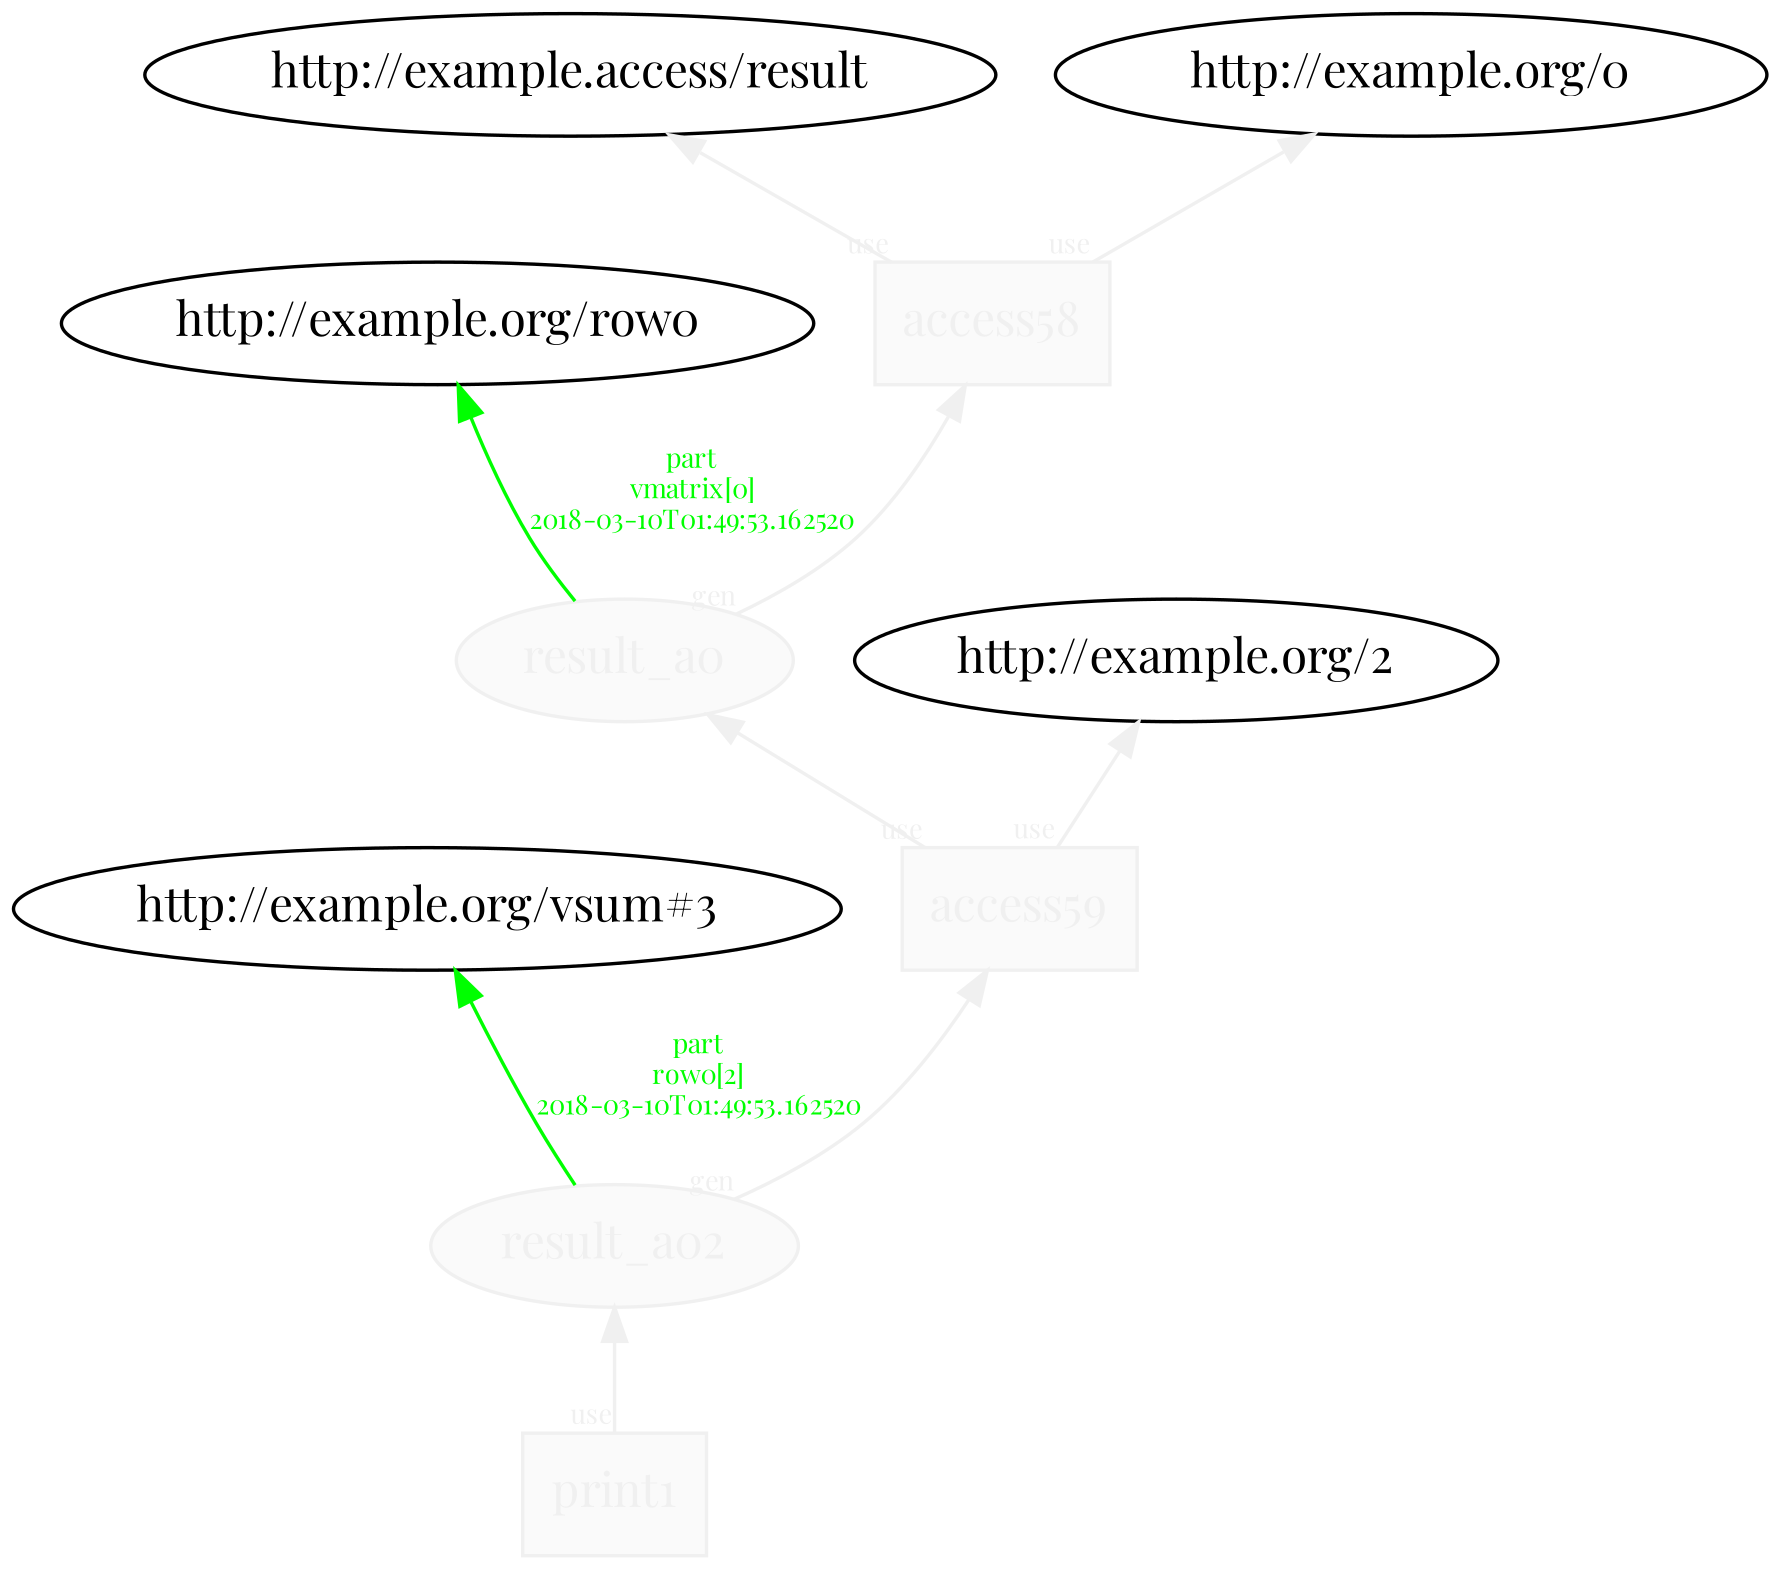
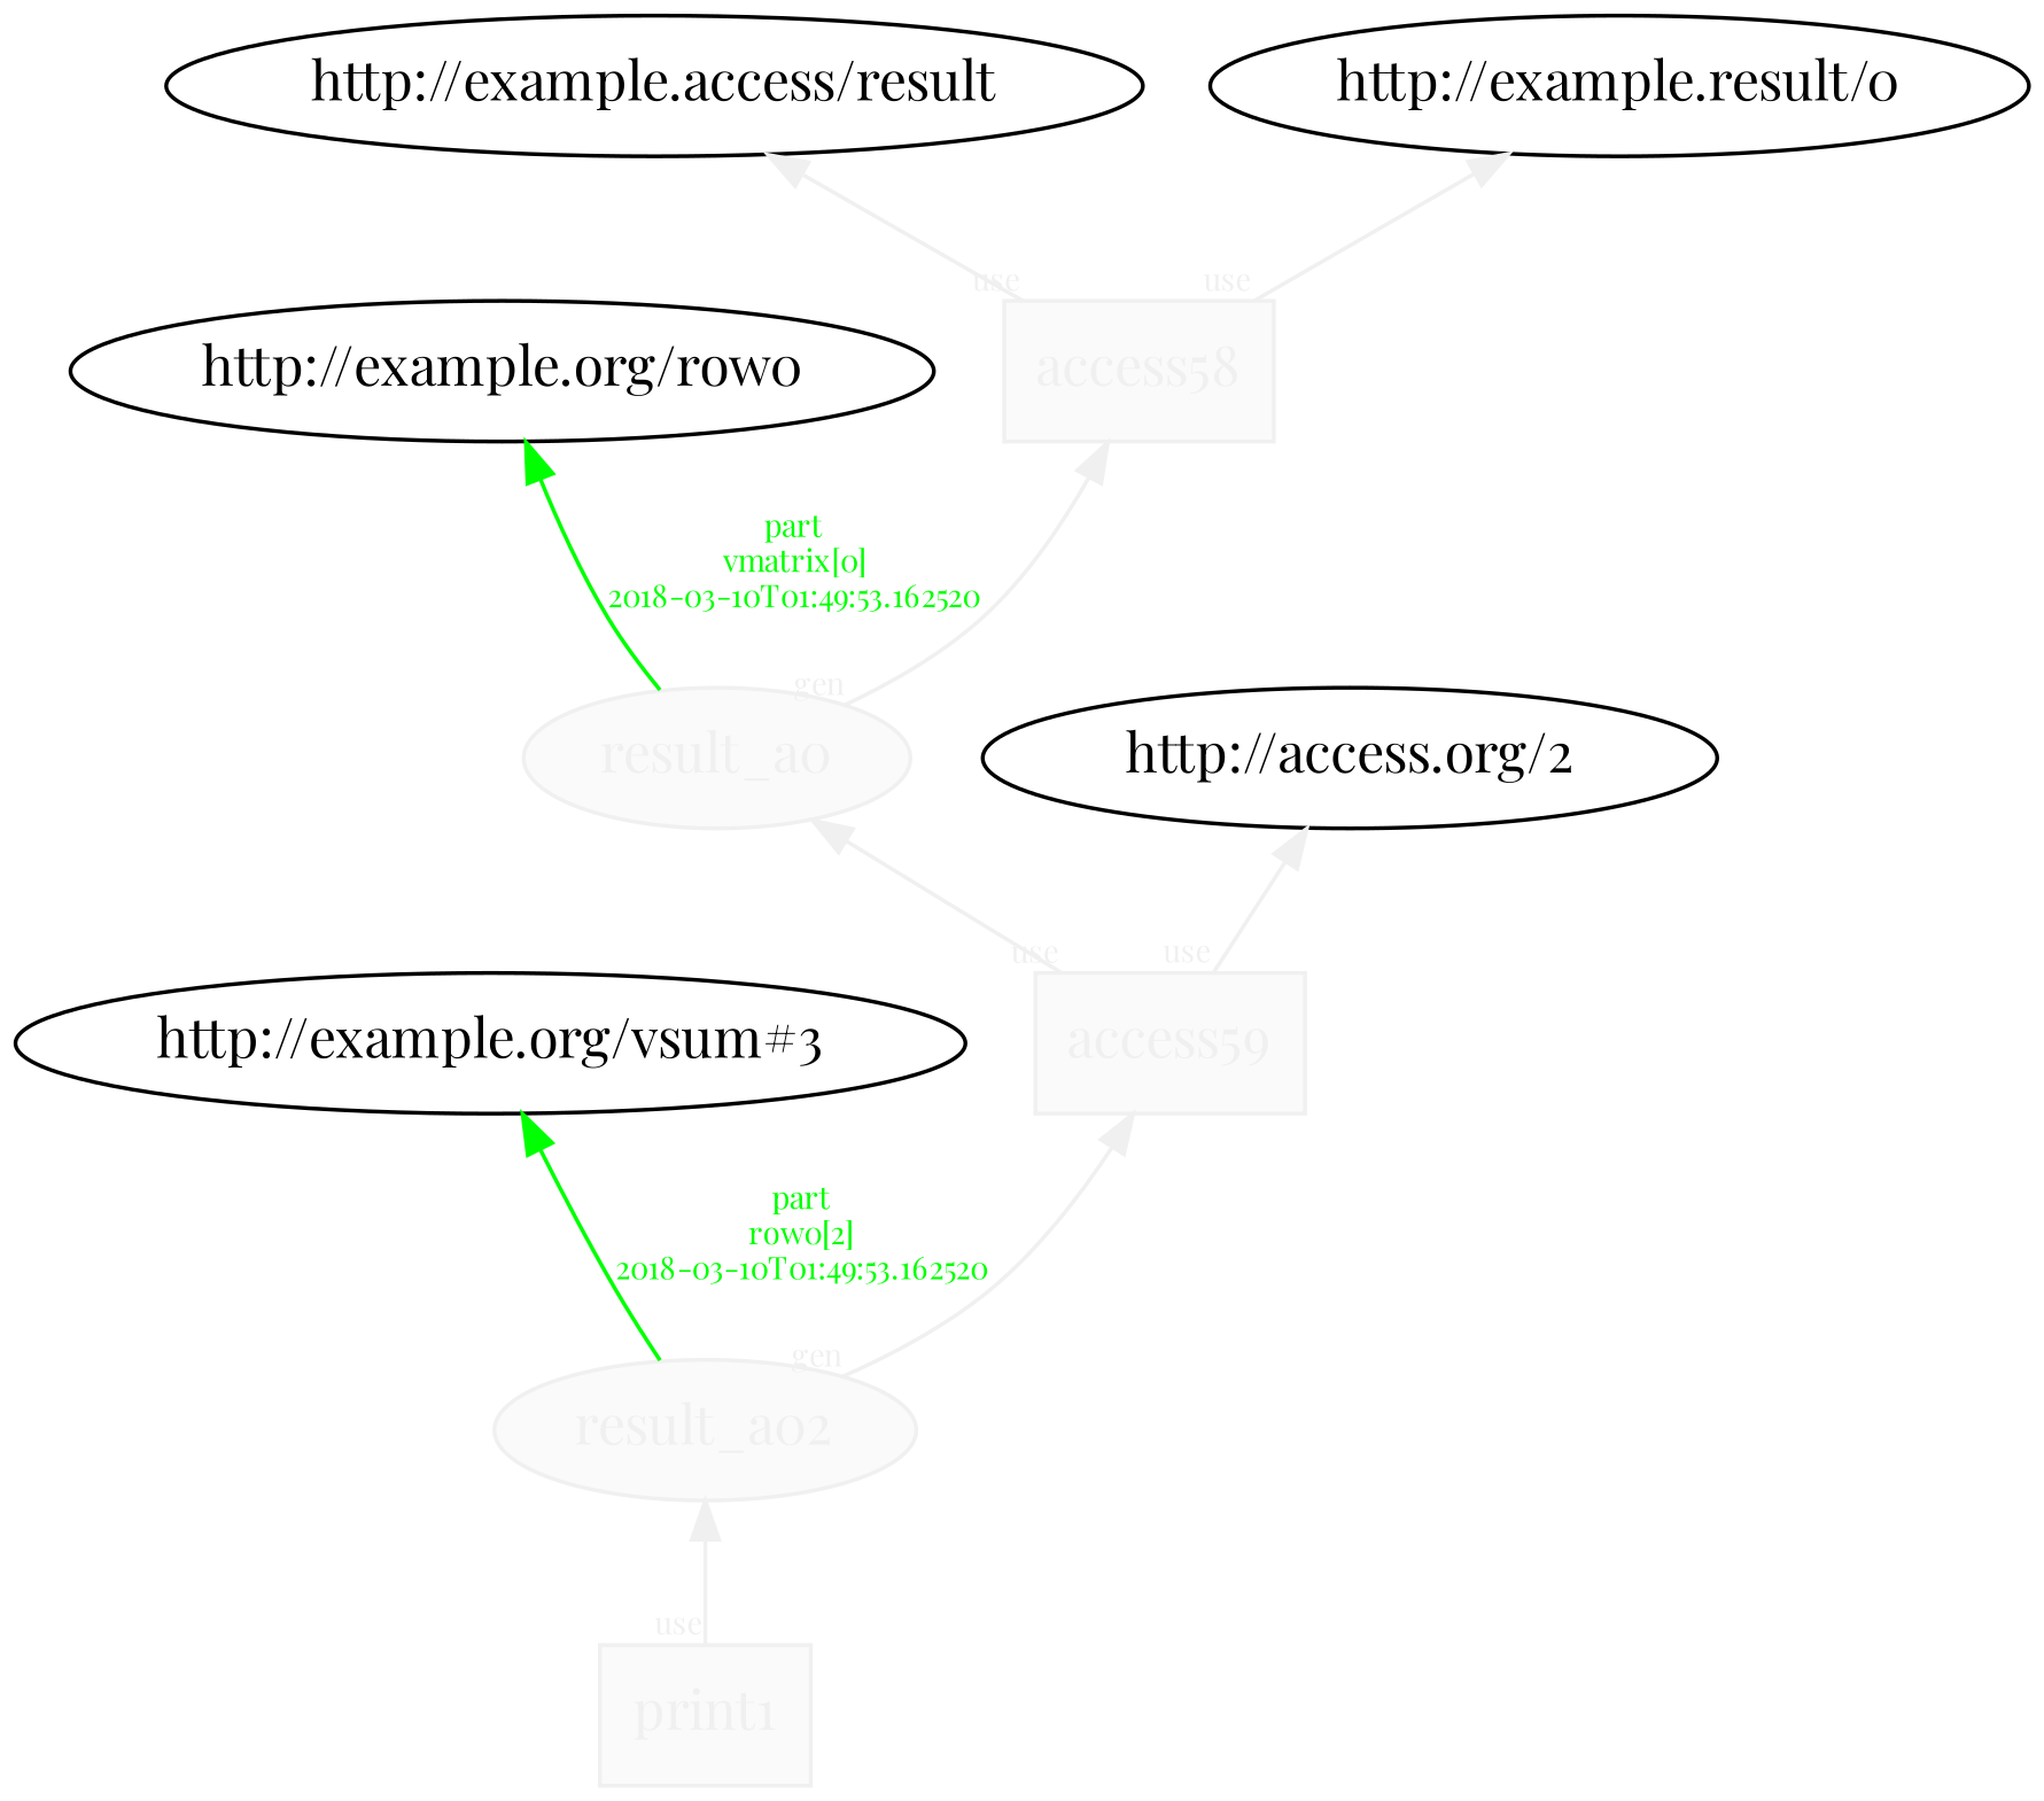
  digraph {
    fontname="Playfair Display"
    rankdir=BT
    node [fontname="Playfair Display"]
    edge [color="#F0F0F0" fontcolor="#F0F0F0" fontname="Playfair Display" rotation=20 labelangle=60.0 labeldistance=1.5 labelfontsize=8 taillabel=use]
    n1 [color="#F0F0F0" fillcolor="#FAFAFA" fontcolor="#F0F0F0" label=result_a0 style=filled]
    "http://example.org/row0"
    n3 [color="#F0F0F0" fillcolor="#FAFAFA" fontcolor="#F0F0F0" label=access58 shape=polygon sides=4 style=filled]
    n4 [label="http://example.access/result"]
-   "http://example.org/0"
+   "http://example.org/0" [label="http://example.result/0"]
    n6 [color="#F0F0F0" fillcolor="#FAFAFA" fontcolor="#F0F0F0" label=result_a02 style=filled]
    "http://example.org/vsum#3"
    n8 [color="#F0F0F0" fillcolor="#FAFAFA" fontcolor="#F0F0F0" label=access59 shape=polygon sides=4 style=filled]
-   "http://example.org/2"
+   "http://example.org/2" [label="http://access.org/2"]
    n10 [color="#F0F0F0" fillcolor="#FAFAFA" fontcolor="#F0F0F0" label=print1 shape=polygon sides=4 style=filled]
    n1 -> "http://example.org/row0" [angle=60.0 color=green distance=1.5 fontcolor=green fontsize=8 label="part\nvmatrix[0]\n2018-03-10T01:49:53.162520" labelangle="" labeldistance="" labelfontsize="" taillabel=""]
    n1 -> n3 [taillabel=gen]
    n3 -> n4
    n3 -> "http://example.org/0"
    n6 -> "http://example.org/vsum#3" [angle=60.0 color=green distance=1.5 fontcolor=green fontsize=8 label="part\nrow0[2]\n2018-03-10T01:49:53.162520" labelangle="" labeldistance="" labelfontsize="" taillabel=""]
    n6 -> n8 [taillabel=gen]
    n8 -> n1
    n8 -> "http://example.org/2"
    n10 -> n6
  }
